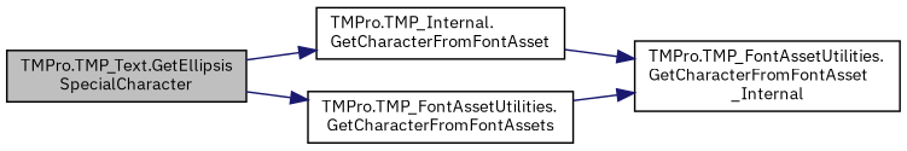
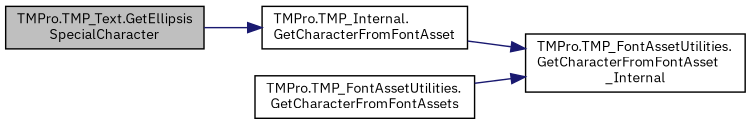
  digraph {
    fontname="IBM Plex Sans"
    rankdir=LR
    node [color=black fillcolor=white fontname="IBM Plex Sans" fontsize=10 shape=record style=filled]
    edge [color=midnightblue fontname="IBM Plex Sans" fontsize=10 labelfontname=Helvetica labelfontsize=10 style=solid]
    n1 [fillcolor=grey75 fontcolor=black height=0.2 label="TMPro.TMP_Text.GetEllipsis\lSpecialCharacter" width=0.4]
    n2 [height=0.2 label="TMPro.TMP_Internal.\lGetCharacterFromFontAsset" width=0.4]
    n3 [height=0.2 label="TMPro.TMP_FontAssetUtilities.\lGetCharacterFromFontAssets" width=0.4]
    n4 [height=0.2 label="TMPro.TMP_FontAssetUtilities.\lGetCharacterFromFontAsset\l_Internal" width=0.4]
    n1 -> n2
-   n1 -> n3
    n2 -> n4
    n3 -> n4
  }
